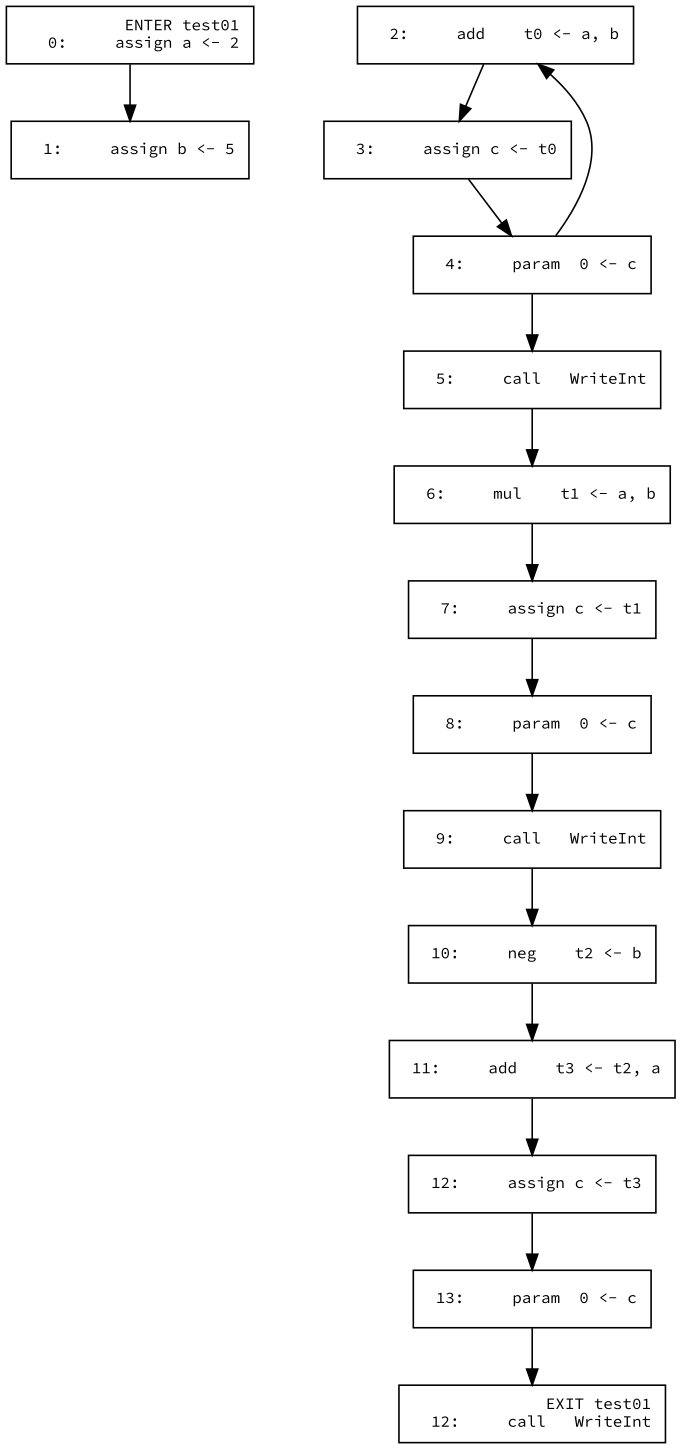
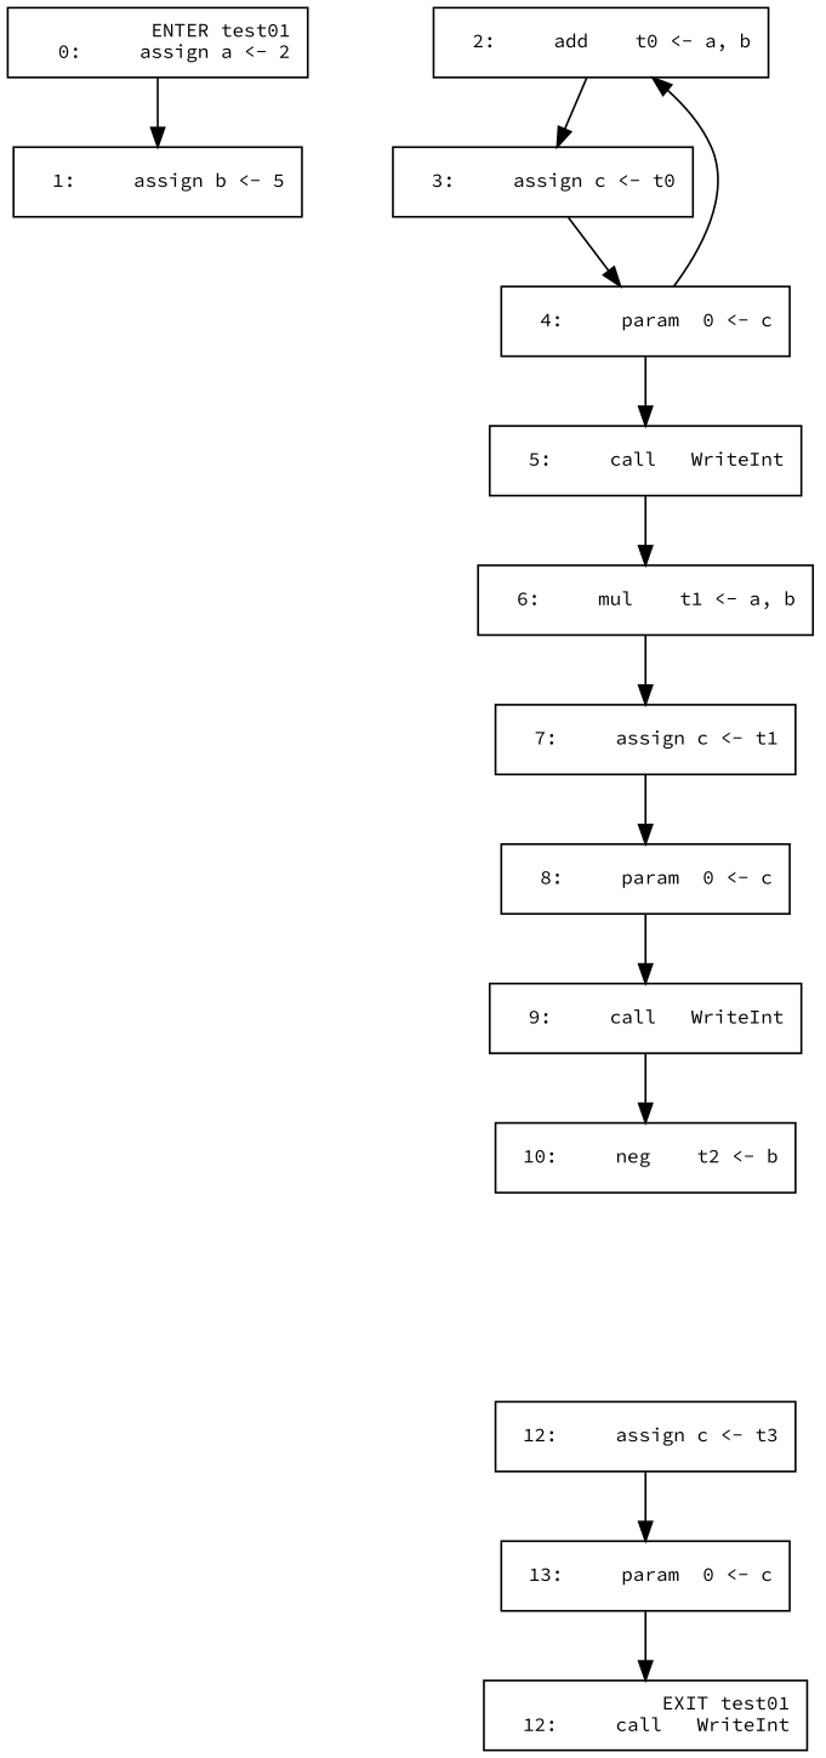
  digraph {
    fontname="Source Code Pro"
    fontsize=10
    node [fontname="Source Code Pro" fontsize=10 shape=box]
    edge [fontname="Source Code Pro" fontsize=10]
    n1 [label=" ENTER test01\r   0:     assign a <- 2\l"]
    n2 [label="  1:     assign b <- 5\l"]
    n3 [label="  2:     add    t0 <- a, b\l"]
    n4 [label="  3:     assign c <- t0\l"]
    n5 [label="  4:     param  0 <- c\l"]
    n6 [label="  5:     call   WriteInt\l"]
    n7 [label="  6:     mul    t1 <- a, b\l"]
    n8 [label="  7:     assign c <- t1\l"]
    n9 [label="  8:     param  0 <- c\l"]
    n10 [label="  9:     call   WriteInt\l"]
    n11 [label=" 10:     neg    t2 <- b\l"]
-   n12 [label=" 11:     add    t3 <- t2, a\l"]
    n13 [label=" 12:     assign c <- t3\l"]
    n14 [label=" 13:     param  0 <- c\l"]
    n15 [label=" EXIT test01\r  12:     call   WriteInt\l"]
    n1 -> n2
    n3 -> n4
    n4 -> n5
    n5 -> n3
    n5 -> n6
    n6 -> n7
    n7 -> n8
    n8 -> n9
    n9 -> n10
    n10 -> n11
-   n11 -> n12
-   n12 -> n13
    n13 -> n14
    n14 -> n15
  }
